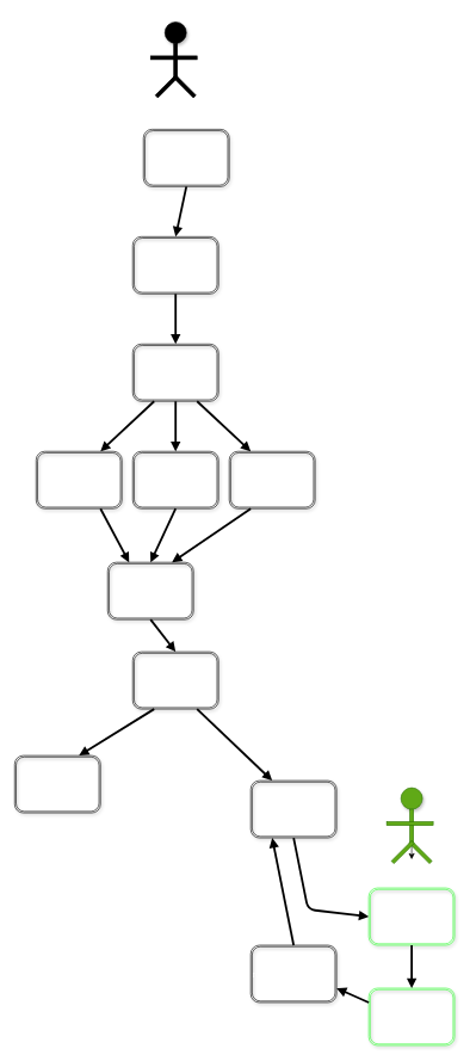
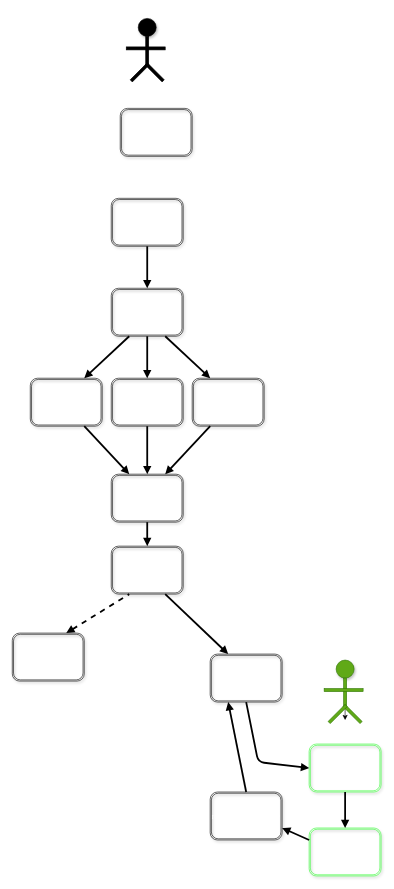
  <mxCell id="0" />
  <mxCell id="1" parent="0" />
  <mxCell id="2" value="" style="group" vertex="1" connectable="0" parent="1"><mxGeometry x="210" y="20" width="95" height="150" as="geometry" /></mxCell>
  <mxCell id="3" value="" style="group" vertex="1" connectable="0" parent="2"><mxGeometry x="-25" y="10" width="120" height="140" as="geometry" /></mxCell>
  <mxCell id="4" value="" style="ellipse;fillColor=strokeColor;fontFamily=Verdana;fontSize=13;fontColor=#1A1A1A;shadow=1;" vertex="1" parent="3"><mxGeometry x="45" width="30" height="30" as="geometry" /></mxCell>
  <mxCell id="5" value="" style="html=1;points=[];perimeter=orthogonalPerimeter;fillColor=strokeColor;fontFamily=Verdana;fontSize=13;fontColor=#1A1A1A;" vertex="1" parent="3"><mxGeometry x="57.5" y="30" width="5" height="50" as="geometry" /></mxCell>
  <mxCell id="6" value="" style="html=1;points=[];perimeter=orthogonalPerimeter;fillColor=strokeColor;fontFamily=Verdana;fontSize=13;fontColor=#1A1A1A;rotation=-90;" vertex="1" parent="3"><mxGeometry x="55" y="17.5" width="5" height="65" as="geometry" /></mxCell>
  <mxCell id="7" value="" style="html=1;points=[];perimeter=orthogonalPerimeter;fillColor=strokeColor;fontFamily=Verdana;fontSize=13;fontColor=#1A1A1A;rotation=-45;" vertex="1" parent="3"><mxGeometry x="70" y="70" width="5" height="40" as="geometry" /></mxCell>
  <mxCell id="8" value="" style="html=1;points=[];perimeter=orthogonalPerimeter;fillColor=strokeColor;fontFamily=Verdana;fontSize=13;fontColor=#1A1A1A;rotation=45;" vertex="1" parent="3"><mxGeometry x="45.0" y="70.0" width="5" height="40" as="geometry" /></mxCell>
  <mxCell id="9" value="&lt;font color=&quot;#ffffff&quot;&gt;Visiteur&lt;/font&gt;" style="shape=note2;boundedLbl=1;whiteSpace=wrap;html=1;size=25;verticalAlign=middle;align=center;fontFamily=Verdana;fontSize=13;fontColor=#1A1A1A;fillColor=none;gradientColor=none;shadow=0;strokeColor=none;" vertex="1" parent="3"><mxGeometry y="100" width="120" height="40" as="geometry" /></mxCell>
  <mxCell id="10" value="Accueil&amp;nbsp;" style="shape=ext;double=1;rounded=1;whiteSpace=wrap;html=1;shadow=1;strokeColor=default;fontFamily=Verdana;fontSize=13;fontColor=#FFFFFF;fillColor=none;gradientColor=default;" vertex="1" parent="1"><mxGeometry x="200" y="180" width="120" height="80" as="geometry" /></mxCell>
  <mxCell id="11" value="Navigation" style="shape=ext;double=1;rounded=1;whiteSpace=wrap;html=1;shadow=1;strokeColor=default;fontFamily=Verdana;fontSize=13;fontColor=#FFFFFF;fillColor=none;gradientColor=default;" vertex="1" parent="1"><mxGeometry x="185" y="330" width="120" height="80" as="geometry" /></mxCell>
  <mxCell id="12" value="Vehicule en vente" style="shape=ext;double=1;rounded=1;whiteSpace=wrap;html=1;shadow=1;strokeColor=default;fontFamily=Verdana;fontSize=13;fontColor=#FFFFFF;fillColor=none;gradientColor=default;" vertex="1" parent="1"><mxGeometry x="185" y="480" width="120" height="80" as="geometry" /></mxCell>
  <mxCell id="13" value="filtre kilomètre parcouru" style="shape=ext;double=1;rounded=1;whiteSpace=wrap;html=1;shadow=1;strokeColor=default;fontFamily=Verdana;fontSize=13;fontColor=#FFFFFF;fillColor=none;gradientColor=default;" vertex="1" parent="1"><mxGeometry x="185" y="630" width="120" height="80" as="geometry" /></mxCell>
  <mxCell id="14" value="filtre année de mise en circulation" style="shape=ext;double=1;rounded=1;whiteSpace=wrap;html=1;shadow=1;strokeColor=default;fontFamily=Verdana;fontSize=13;fontColor=#FFFFFF;fillColor=none;gradientColor=default;" vertex="1" parent="1"><mxGeometry x="320" y="630" width="120" height="80" as="geometry" /></mxCell>
  <mxCell id="15" value="Filtre parcouru" style="shape=ext;double=1;rounded=1;whiteSpace=wrap;html=1;shadow=1;strokeColor=default;fontFamily=Verdana;fontSize=13;fontColor=#FFFFFF;fillColor=none;gradientColor=default;" vertex="1" parent="1"><mxGeometry x="50" y="630" width="120" height="80" as="geometry" /></mxCell>
  <mxCell id="16" value="" style="endArrow=none;html=1;strokeWidth=3;fontFamily=Verdana;fontSize=13;fontColor=#FFFFFF;startArrow=block;startFill=1;entryX=0.5;entryY=1;entryDx=0;entryDy=0;exitX=0.5;exitY=0;exitDx=0;exitDy=0;" edge="1" parent="1" source="13" target="12"><mxGeometry width="50" height="50" relative="1" as="geometry"><mxPoint x="-145" y="270" as="sourcePoint" /><mxPoint x="-45" y="190" as="targetPoint" /><Array as="points" /></mxGeometry></mxCell>
  <mxCell id="17" value="" style="endArrow=none;html=1;strokeWidth=3;fontFamily=Verdana;fontSize=13;fontColor=#FFFFFF;startArrow=block;startFill=1;entryX=0.25;entryY=1;entryDx=0;entryDy=0;exitX=0.75;exitY=0;exitDx=0;exitDy=0;" edge="1" parent="1" source="15" target="12"><mxGeometry width="50" height="50" relative="1" as="geometry"><mxPoint x="-135" y="280" as="sourcePoint" /><mxPoint x="-35" y="200" as="targetPoint" /><Array as="points" /></mxGeometry></mxCell>
  <mxCell id="18" value="" style="endArrow=none;html=1;strokeWidth=3;fontFamily=Verdana;fontSize=13;fontColor=#FFFFFF;startArrow=block;startFill=1;entryX=0.5;entryY=1;entryDx=0;entryDy=0;exitX=0.5;exitY=0;exitDx=0;exitDy=0;" edge="1" parent="1" source="12" target="11"><mxGeometry width="50" height="50" relative="1" as="geometry"><mxPoint x="-125" y="290" as="sourcePoint" /><mxPoint x="-25" y="210" as="targetPoint" /><Array as="points" /></mxGeometry></mxCell>
- <mxCell id="19" value="" style="endArrow=none;html=1;strokeWidth=3;fontFamily=Verdana;fontSize=13;fontColor=#FFFFFF;startArrow=block;startFill=1;entryX=0.5;entryY=1;entryDx=0;entryDy=0;exitX=0.5;exitY=0;exitDx=0;exitDy=0;" edge="1" parent="1" source="11" target="10"><mxGeometry width="50" height="50" relative="1" as="geometry"><mxPoint x="30" y="450" as="sourcePoint" /><mxPoint x="130" y="370" as="targetPoint" /><Array as="points" /></mxGeometry></mxCell>
  <mxCell id="20" value="" style="endArrow=none;html=1;strokeWidth=3;fontFamily=Verdana;fontSize=13;fontColor=#FFFFFF;startArrow=block;startFill=1;entryX=0.75;entryY=1;entryDx=0;entryDy=0;exitX=0.25;exitY=0;exitDx=0;exitDy=0;" edge="1" parent="1" source="14" target="12"><mxGeometry width="50" height="50" relative="1" as="geometry"><mxPoint x="252.96" y="641.28" as="sourcePoint" /><mxPoint x="255" y="570" as="targetPoint" /><Array as="points" /></mxGeometry></mxCell>
- <mxCell id="21" value="Liste des véhicules" style="shape=ext;double=1;rounded=1;whiteSpace=wrap;html=1;shadow=1;strokeColor=default;fontFamily=Verdana;fontSize=13;fontColor=#FFFFFF;fillColor=none;gradientColor=default;" vertex="1" parent="1"><mxGeometry x="150" y="785" width="120" height="80" as="geometry" /></mxCell>
+ <mxCell id="21" value="Liste des véhicules" style="shape=ext;double=1;rounded=1;whiteSpace=wrap;html=1;shadow=1;strokeColor=default;fontFamily=Verdana;fontSize=13;fontColor=#FFFFFF;fillColor=none;gradientColor=default;" vertex="1" parent="1"><mxGeometry x="185" y="790" width="120" height="80" as="geometry" /></mxCell>
  <mxCell id="22" value="" style="endArrow=none;html=1;strokeWidth=3;fontFamily=Verdana;fontSize=13;fontColor=#FFFFFF;startArrow=block;startFill=1;entryX=0.25;entryY=1;entryDx=0;entryDy=0;exitX=0.75;exitY=0;exitDx=0;exitDy=0;" edge="1" parent="1" source="21" target="14"><mxGeometry width="50" height="50" relative="1" as="geometry"><mxPoint x="400" y="800" as="sourcePoint" /><mxPoint x="325" y="730" as="targetPoint" /><Array as="points" /></mxGeometry></mxCell>
  <mxCell id="23" value="" style="endArrow=none;html=1;strokeWidth=3;fontFamily=Verdana;fontSize=13;fontColor=#FFFFFF;startArrow=block;startFill=1;entryX=0.5;entryY=1;entryDx=0;entryDy=0;exitX=0.5;exitY=0;exitDx=0;exitDy=0;" edge="1" parent="1" source="21" target="13"><mxGeometry width="50" height="50" relative="1" as="geometry"><mxPoint x="230" y="750" as="sourcePoint" /><mxPoint x="155" y="680" as="targetPoint" /><Array as="points" /></mxGeometry></mxCell>
  <mxCell id="24" value="" style="endArrow=none;html=1;strokeWidth=3;fontFamily=Verdana;fontSize=13;fontColor=#FFFFFF;startArrow=block;startFill=1;entryX=0.75;entryY=1;entryDx=0;entryDy=0;exitX=0.25;exitY=0;exitDx=0;exitDy=0;" edge="1" parent="1" source="21" target="15"><mxGeometry width="50" height="50" relative="1" as="geometry"><mxPoint x="115" y="840" as="sourcePoint" /><mxPoint x="40" y="770" as="targetPoint" /><Array as="points" /></mxGeometry></mxCell>
  <mxCell id="25" value="" style="endArrow=none;html=1;strokeWidth=3;fontFamily=Verdana;fontSize=13;fontColor=#FFFFFF;startArrow=block;startFill=1;entryX=0.5;entryY=1;entryDx=0;entryDy=0;exitX=0.5;exitY=0;exitDx=0;exitDy=0;" edge="1" parent="1" source="26" target="21"><mxGeometry width="50" height="50" relative="1" as="geometry"><mxPoint x="245" y="930" as="sourcePoint" /><mxPoint x="285" y="830" as="targetPoint" /><Array as="points" /></mxGeometry></mxCell>
  <mxCell id="26" value="carte d'un véhicule" style="shape=ext;double=1;rounded=1;whiteSpace=wrap;html=1;shadow=1;strokeColor=default;fontFamily=Verdana;fontSize=13;fontColor=#FFFFFF;fillColor=none;gradientColor=default;" vertex="1" parent="1"><mxGeometry x="185" y="910" width="120" height="80" as="geometry" /></mxCell>
  <mxCell id="27" value="Fiche technique, équipement et spécification" style="shape=ext;double=1;rounded=1;whiteSpace=wrap;html=1;shadow=1;strokeColor=default;fontFamily=Verdana;fontSize=13;fontColor=#FFFFFF;fillColor=none;gradientColor=default;" vertex="1" parent="1"><mxGeometry x="20" y="1055" width="120" height="80" as="geometry" /></mxCell>
  <mxCell id="28" value="Formulaire des en savoir plus sur le véhicule" style="shape=ext;double=1;rounded=1;whiteSpace=wrap;html=1;shadow=1;strokeColor=default;fontFamily=Verdana;fontSize=13;fontColor=#FFFFFF;fillColor=none;gradientColor=default;" vertex="1" parent="1"><mxGeometry x="350" y="1090" width="120" height="80" as="geometry" /></mxCell>
  <mxCell id="29" value="" style="endArrow=none;html=1;strokeWidth=3;fontFamily=Verdana;fontSize=13;fontColor=#FFFFFF;startArrow=block;startFill=1;entryX=0.75;entryY=1;entryDx=0;entryDy=0;exitX=0.25;exitY=0;exitDx=0;exitDy=0;" edge="1" parent="1" source="28" target="26"><mxGeometry width="50" height="50" relative="1" as="geometry"><mxPoint x="370" y="1040" as="sourcePoint" /><mxPoint x="445" y="960" as="targetPoint" /><Array as="points" /></mxGeometry></mxCell>
- <mxCell id="30" value="" style="endArrow=none;html=1;strokeWidth=3;fontFamily=Verdana;fontSize=13;fontColor=#FFFFFF;startArrow=block;startFill=1;entryX=0.25;entryY=1;entryDx=0;entryDy=0;exitX=0.75;exitY=0;exitDx=0;exitDy=0;" edge="1" parent="1" source="27" target="26"><mxGeometry width="50" height="50" relative="1" as="geometry"><mxPoint x="130" y="1070" as="sourcePoint" /><mxPoint x="205" y="990" as="targetPoint" /><Array as="points" /></mxGeometry></mxCell>
+ <mxCell id="30" value="" style="endArrow=none;html=1;strokeWidth=3;fontFamily=Verdana;fontSize=13;fontColor=#FFFFFF;startArrow=block;startFill=1;entryX=0.25;entryY=1;entryDx=0;entryDy=0;exitX=0.75;exitY=0;exitDx=0;exitDy=0;dashed=1;" edge="1" parent="1" source="27" target="26"><mxGeometry width="50" height="50" relative="1" as="geometry"><mxPoint x="130" y="1070" as="sourcePoint" /><mxPoint x="205" y="990" as="targetPoint" /><Array as="points" /></mxGeometry></mxCell>
  <mxCell id="31" value="" style="group" vertex="1" connectable="0" parent="1"><mxGeometry x="540" y="1090" width="95" height="150" as="geometry" /></mxCell>
  <mxCell id="32" value="" style="group" vertex="1" connectable="0" parent="31"><mxGeometry x="-25" y="10" width="120" height="140" as="geometry" /></mxCell>
  <mxCell id="33" value="" style="ellipse;fillColor=#60a917;fontFamily=Verdana;fontSize=13;fontColor=#ffffff;shadow=1;strokeColor=#2D7600;" vertex="1" parent="32"><mxGeometry x="45" width="30" height="30" as="geometry" /></mxCell>
  <mxCell id="34" value="" style="edgeStyle=none;html=1;" edge="1" parent="32" source="35" target="39"><mxGeometry relative="1" as="geometry" /></mxCell>
  <mxCell id="35" value="" style="html=1;points=[];perimeter=orthogonalPerimeter;fillColor=#60a917;fontFamily=Verdana;fontSize=13;fontColor=#ffffff;strokeColor=#2D7600;" vertex="1" parent="32"><mxGeometry x="57.5" y="30" width="5" height="50" as="geometry" /></mxCell>
  <mxCell id="36" value="" style="html=1;points=[];perimeter=orthogonalPerimeter;fillColor=#60a917;fontFamily=Verdana;fontSize=13;fontColor=#ffffff;rotation=-90;strokeColor=#2D7600;" vertex="1" parent="32"><mxGeometry x="55" y="17.5" width="5" height="65" as="geometry" /></mxCell>
  <mxCell id="37" value="" style="html=1;points=[];perimeter=orthogonalPerimeter;fillColor=#60a917;fontFamily=Verdana;fontSize=13;fontColor=#ffffff;rotation=-45;strokeColor=#2D7600;" vertex="1" parent="32"><mxGeometry x="70" y="70" width="5" height="40" as="geometry" /></mxCell>
  <mxCell id="38" value="" style="html=1;points=[];perimeter=orthogonalPerimeter;fillColor=#60a917;fontFamily=Verdana;fontSize=13;fontColor=#ffffff;rotation=45;strokeColor=#2D7600;" vertex="1" parent="32"><mxGeometry x="45.0" y="70.0" width="5" height="40" as="geometry" /></mxCell>
  <mxCell id="39" value="&lt;font color=&quot;#ffffff&quot;&gt;Employé&lt;/font&gt;" style="shape=note2;boundedLbl=1;whiteSpace=wrap;html=1;size=25;verticalAlign=middle;align=center;fontFamily=Verdana;fontSize=13;fontColor=#1A1A1A;fillColor=none;gradientColor=none;shadow=0;strokeColor=none;" vertex="1" parent="32"><mxGeometry y="100" width="120" height="40" as="geometry" /></mxCell>
  <mxCell id="40" value="reception du formulaire" style="shape=ext;double=1;rounded=1;whiteSpace=wrap;html=1;shadow=1;strokeColor=#33FF33;fontFamily=Verdana;fontSize=13;fontColor=#FFFFFF;fillColor=none;gradientColor=default;" vertex="1" parent="1"><mxGeometry x="515" y="1240" width="120" height="80" as="geometry" /></mxCell>
  <mxCell id="41" value="réponse" style="shape=ext;double=1;rounded=1;whiteSpace=wrap;html=1;shadow=1;strokeColor=#33FF33;fontFamily=Verdana;fontSize=13;fontColor=#FFFFFF;fillColor=none;gradientColor=default;" vertex="1" parent="1"><mxGeometry x="515" y="1380" width="120" height="80" as="geometry" /></mxCell>
  <mxCell id="42" value="" style="endArrow=none;html=1;strokeWidth=3;fontFamily=Verdana;fontSize=13;fontColor=#FFFFFF;startArrow=block;startFill=1;entryX=0.5;entryY=1;entryDx=0;entryDy=0;exitX=0.5;exitY=0;exitDx=0;exitDy=0;" edge="1" parent="1" source="41" target="40"><mxGeometry width="50" height="50" relative="1" as="geometry"><mxPoint x="390" y="1360" as="sourcePoint" /><mxPoint x="285" y="1260" as="targetPoint" /><Array as="points" /></mxGeometry></mxCell>
  <mxCell id="43" value="" style="endArrow=none;html=1;strokeWidth=3;fontFamily=Verdana;fontSize=13;fontColor=#FFFFFF;startArrow=block;startFill=1;entryX=0.5;entryY=1;entryDx=0;entryDy=0;exitX=0;exitY=0.5;exitDx=0;exitDy=0;" edge="1" parent="1" source="40" target="28"><mxGeometry width="50" height="50" relative="1" as="geometry"><mxPoint x="380" y="1230" as="sourcePoint" /><mxPoint x="275" y="1130" as="targetPoint" /><Array as="points"><mxPoint x="430" y="1270" /></Array></mxGeometry></mxCell>
  <mxCell id="44" value="reception de la réponse sur le compte client" style="shape=ext;double=1;rounded=1;whiteSpace=wrap;html=1;shadow=1;strokeColor=default;fontFamily=Verdana;fontSize=13;fontColor=#FFFFFF;fillColor=none;gradientColor=default;" vertex="1" parent="1"><mxGeometry x="350" y="1320" width="120" height="80" as="geometry" /></mxCell>
  <mxCell id="45" value="" style="endArrow=none;html=1;strokeWidth=3;fontFamily=Verdana;fontSize=13;fontColor=#FFFFFF;startArrow=block;startFill=1;entryX=0;entryY=0.25;entryDx=0;entryDy=0;exitX=1;exitY=0.75;exitDx=0;exitDy=0;" edge="1" parent="1" source="44" target="41"><mxGeometry width="50" height="50" relative="1" as="geometry"><mxPoint x="360" y="1340" as="sourcePoint" /><mxPoint x="255" y="1230" as="targetPoint" /><Array as="points" /></mxGeometry></mxCell>
  <mxCell id="46" value="" style="endArrow=none;html=1;strokeWidth=3;fontFamily=Verdana;fontSize=13;fontColor=#FFFFFF;startArrow=block;startFill=1;entryX=0.5;entryY=0;entryDx=0;entryDy=0;exitX=0.25;exitY=1;exitDx=0;exitDy=0;" edge="1" parent="1" source="28" target="44"><mxGeometry width="50" height="50" relative="1" as="geometry"><mxPoint x="360" y="1270" as="sourcePoint" /><mxPoint x="255" y="1160" as="targetPoint" /><Array as="points" /></mxGeometry></mxCell>
